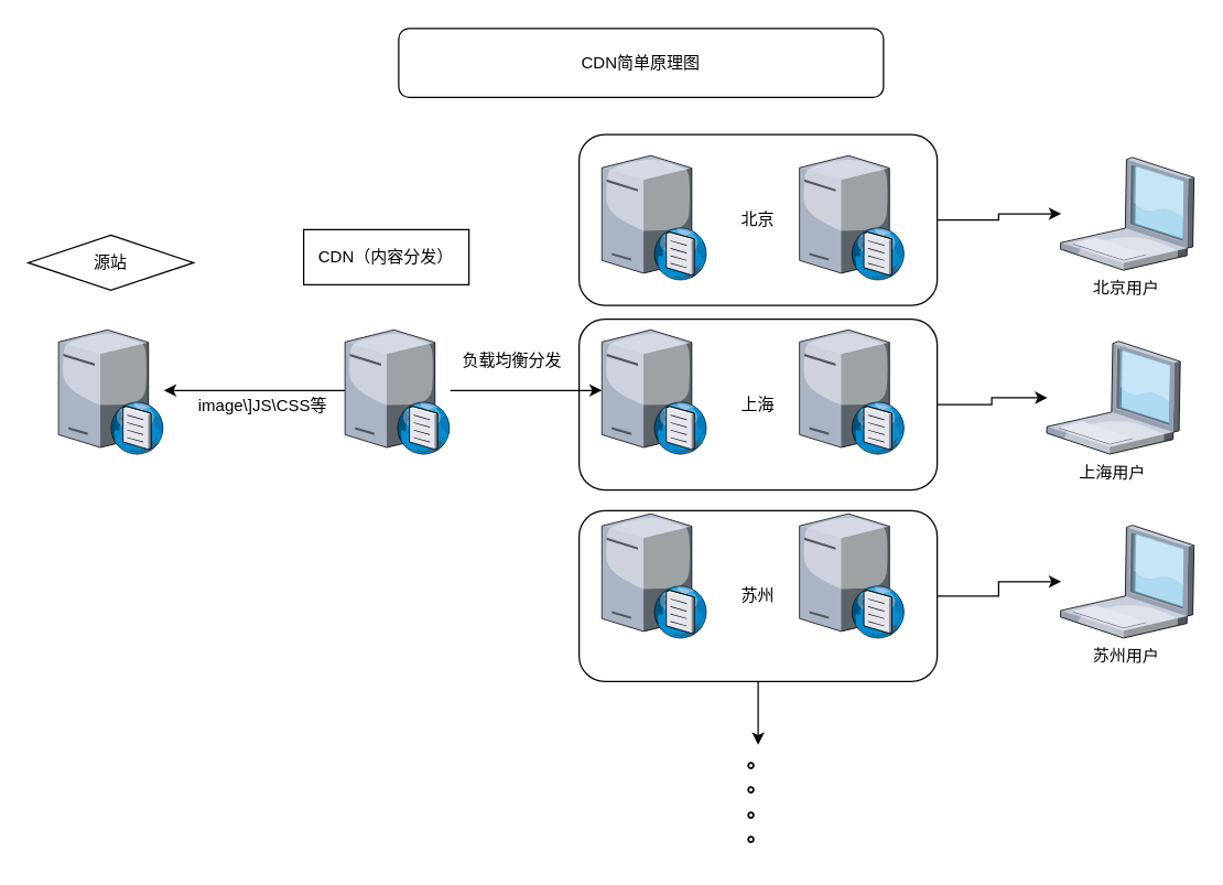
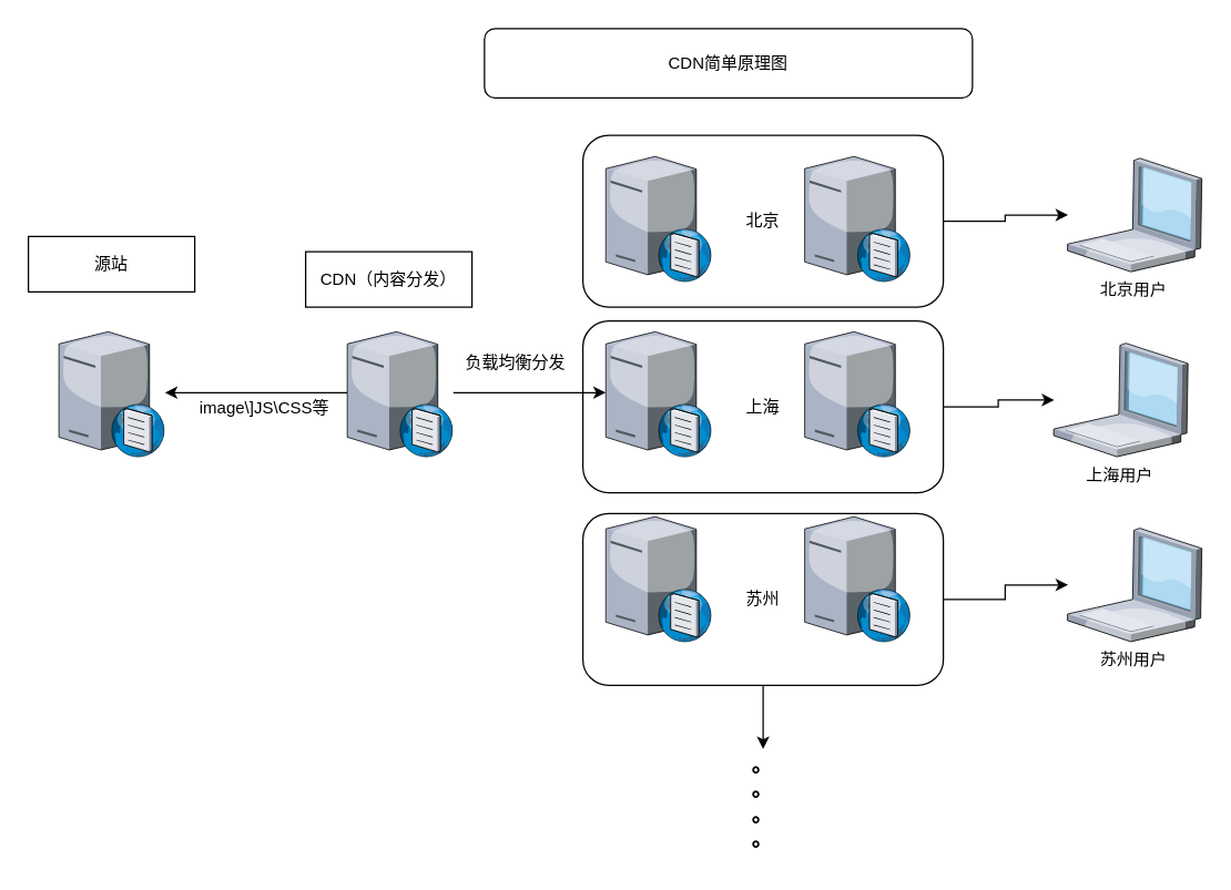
  <mxCell id="0" />
  <mxCell id="1" parent="0" />
  <mxCell id="2" value="" style="edgeStyle=orthogonalEdgeStyle;rounded=0;orthogonalLoop=1;jettySize=auto;html=1;" parent="1" source="6" target="8" edge="1"><mxGeometry relative="1" as="geometry" /></mxCell>
  <mxCell id="3" value="image\]JS\CSS等" style="text;html=1;resizable=0;points=[];align=center;verticalAlign=middle;labelBackgroundColor=#ffffff;" parent="2" vertex="1" connectable="0"><mxGeometry x="0.251" y="2" relative="1" as="geometry"><mxPoint x="21" y="8.5" as="offset" /></mxGeometry></mxCell>
  <mxCell id="4" value="" style="edgeStyle=orthogonalEdgeStyle;rounded=0;orthogonalLoop=1;jettySize=auto;html=1;" parent="1" source="6" target="7" edge="1"><mxGeometry relative="1" as="geometry" /></mxCell>
  <mxCell id="5" value="负载均衡分发" style="text;html=1;resizable=0;points=[];align=center;verticalAlign=middle;labelBackgroundColor=#ffffff;" parent="4" vertex="1" connectable="0"><mxGeometry x="-0.412" y="4" relative="1" as="geometry"><mxPoint x="11.5" y="-18.5" as="offset" /></mxGeometry></mxCell>
  <mxCell id="6" value="" style="verticalLabelPosition=bottom;aspect=fixed;html=1;verticalAlign=top;strokeColor=none;align=center;outlineConnect=0;shape=mxgraph.citrix.dns_server;" parent="1" vertex="1"><mxGeometry x="250" y="236.5" width="76.5" height="92.5" as="geometry" /></mxCell>
  <mxCell id="7" value="" style="verticalLabelPosition=bottom;aspect=fixed;html=1;verticalAlign=top;strokeColor=none;align=center;outlineConnect=0;shape=mxgraph.citrix.dns_server;" parent="1" vertex="1"><mxGeometry x="436.5" y="236.5" width="76.5" height="92.5" as="geometry" /></mxCell>
  <mxCell id="8" value="" style="verticalLabelPosition=bottom;aspect=fixed;html=1;verticalAlign=top;strokeColor=none;align=center;outlineConnect=0;shape=mxgraph.citrix.dns_server;" parent="1" vertex="1"><mxGeometry x="42" y="236.5" width="76.5" height="92.5" as="geometry" /></mxCell>
- <mxCell id="9" value="源站" style="rhombus;whiteSpace=wrap;html=1;" parent="1" vertex="1"><mxGeometry x="20" y="170" width="120" height="40" as="geometry" /></mxCell>
- <mxCell id="10" value="CDN（内容分发）" style="rounded=0;whiteSpace=wrap;html=1;" parent="1" vertex="1"><mxGeometry x="220" y="166" width="120" height="40" as="geometry" /></mxCell>
+ <mxCell id="9" value="源站" style="rounded=0;whiteSpace=wrap;html=1;" parent="1" vertex="1"><mxGeometry x="20" y="170" width="120" height="40" as="geometry" /></mxCell>
+ <mxCell id="10" value="CDN（内容分发）" style="rounded=0;whiteSpace=wrap;html=1;" parent="1" vertex="1"><mxGeometry x="220" y="181" width="120" height="40" as="geometry" /></mxCell>
  <mxCell id="11" value="" style="verticalLabelPosition=bottom;aspect=fixed;html=1;verticalAlign=top;strokeColor=none;align=center;outlineConnect=0;shape=mxgraph.citrix.dns_server;" parent="1" vertex="1"><mxGeometry x="580" y="236.5" width="76.5" height="92.5" as="geometry" /></mxCell>
  <mxCell id="12" value="" style="verticalLabelPosition=bottom;aspect=fixed;html=1;verticalAlign=top;strokeColor=none;align=center;outlineConnect=0;shape=mxgraph.citrix.dns_server;" parent="1" vertex="1"><mxGeometry x="436.5" y="110" width="76.5" height="92.5" as="geometry" /></mxCell>
  <mxCell id="13" value="" style="verticalLabelPosition=bottom;aspect=fixed;html=1;verticalAlign=top;strokeColor=none;align=center;outlineConnect=0;shape=mxgraph.citrix.dns_server;" parent="1" vertex="1"><mxGeometry x="580" y="110" width="76.5" height="92.5" as="geometry" /></mxCell>
  <mxCell id="14" value="" style="verticalLabelPosition=bottom;aspect=fixed;html=1;verticalAlign=top;strokeColor=none;align=center;outlineConnect=0;shape=mxgraph.citrix.dns_server;" parent="1" vertex="1"><mxGeometry x="436.5" y="370" width="76.5" height="92.5" as="geometry" /></mxCell>
  <mxCell id="15" value="" style="verticalLabelPosition=bottom;aspect=fixed;html=1;verticalAlign=top;strokeColor=none;align=center;outlineConnect=0;shape=mxgraph.citrix.dns_server;" parent="1" vertex="1"><mxGeometry x="580" y="370" width="76.5" height="92.5" as="geometry" /></mxCell>
  <mxCell id="16" style="edgeStyle=orthogonalEdgeStyle;rounded=0;orthogonalLoop=1;jettySize=auto;html=1;exitX=1;exitY=0.5;exitDx=0;exitDy=0;" parent="1" source="17" target="25" edge="1"><mxGeometry relative="1" as="geometry" /></mxCell>
  <mxCell id="17" value="北京" style="rounded=1;whiteSpace=wrap;html=1;gradientColor=none;fillColor=none;" parent="1" vertex="1"><mxGeometry x="420" y="97" width="260" height="124" as="geometry" /></mxCell>
  <mxCell id="18" style="edgeStyle=orthogonalEdgeStyle;rounded=0;orthogonalLoop=1;jettySize=auto;html=1;" parent="1" source="19" target="24" edge="1"><mxGeometry relative="1" as="geometry" /></mxCell>
  <mxCell id="19" value="上海" style="rounded=1;whiteSpace=wrap;html=1;gradientColor=none;fillColor=none;" parent="1" vertex="1"><mxGeometry x="420" y="231" width="260" height="124" as="geometry" /></mxCell>
  <mxCell id="20" style="edgeStyle=orthogonalEdgeStyle;rounded=0;orthogonalLoop=1;jettySize=auto;html=1;" parent="1" source="22" target="23" edge="1"><mxGeometry relative="1" as="geometry" /></mxCell>
  <mxCell id="21" style="edgeStyle=orthogonalEdgeStyle;rounded=0;orthogonalLoop=1;jettySize=auto;html=1;" parent="1" source="22" edge="1"><mxGeometry relative="1" as="geometry"><mxPoint x="550" y="540" as="targetPoint" /></mxGeometry></mxCell>
  <mxCell id="22" value="苏州" style="rounded=1;whiteSpace=wrap;html=1;gradientColor=none;fillColor=none;" parent="1" vertex="1"><mxGeometry x="420" y="370" width="260" height="124" as="geometry" /></mxCell>
  <mxCell id="23" value="苏州用户" style="verticalLabelPosition=bottom;aspect=fixed;html=1;verticalAlign=top;strokeColor=none;align=center;outlineConnect=0;shape=mxgraph.citrix.laptop_1;fillColor=none;gradientColor=none;rotation=1;" parent="1" vertex="1"><mxGeometry x="770" y="380.5" width="96" height="82" as="geometry" /></mxCell>
  <mxCell id="24" value="上海用户" style="verticalLabelPosition=bottom;aspect=fixed;html=1;verticalAlign=top;strokeColor=none;align=center;outlineConnect=0;shape=mxgraph.citrix.laptop_1;fillColor=none;gradientColor=none;rotation=1;" parent="1" vertex="1"><mxGeometry x="760" y="247" width="96" height="82" as="geometry" /></mxCell>
  <mxCell id="25" value="北京用户" style="verticalLabelPosition=bottom;aspect=fixed;html=1;verticalAlign=top;strokeColor=none;align=center;outlineConnect=0;shape=mxgraph.citrix.laptop_1;fillColor=none;gradientColor=none;rotation=1;" parent="1" vertex="1"><mxGeometry x="770" y="113.5" width="96" height="82" as="geometry" /></mxCell>
  <mxCell id="26" value="&lt;b style=&quot;font-size: 15px&quot;&gt;。&lt;br&gt;。&lt;br&gt;。&lt;br&gt;。&lt;br&gt;&lt;/b&gt;&lt;br&gt;" style="text;html=1;resizable=0;points=[];autosize=1;align=left;verticalAlign=top;spacingTop=-4;" parent="1" vertex="1"><mxGeometry x="540" y="540" width="30" height="80" as="geometry" /></mxCell>
- <mxCell id="27" value="CDN简单原理图" style="rounded=1;whiteSpace=wrap;html=1;fillColor=none;gradientColor=none;" parent="1" vertex="1"><mxGeometry x="289" y="20" width="352" height="50" as="geometry" /></mxCell>
+ <mxCell id="27" value="CDN简单原理图" style="rounded=1;whiteSpace=wrap;html=1;fillColor=none;gradientColor=none;" parent="1" vertex="1"><mxGeometry x="349" y="20" width="352" height="50" as="geometry" /></mxCell>
